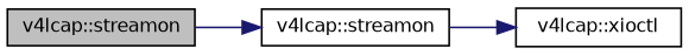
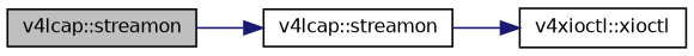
  digraph {
    rankdir=LR
    node [color=black fillcolor=white fontname=Helvetica fontsize=10 shape=record style=filled]
    edge [color=midnightblue fontname=Helvetica fontsize=10 labelfontname=Helvetica labelfontsize=10 style=solid]
    n1 [fillcolor=grey75 fontcolor=black height=0.2 label="v4lcap::streamon" width=0.4]
    n2 [height=0.2 label="v4lcap::streamon" width=0.4]
-   n3 [height=0.2 label="v4lcap::xioctl" width=0.4]
+   n3 [height=0.2 label="v4xioctl::xioctl" width=0.4]
    n1 -> n2
    n2 -> n3
  }
